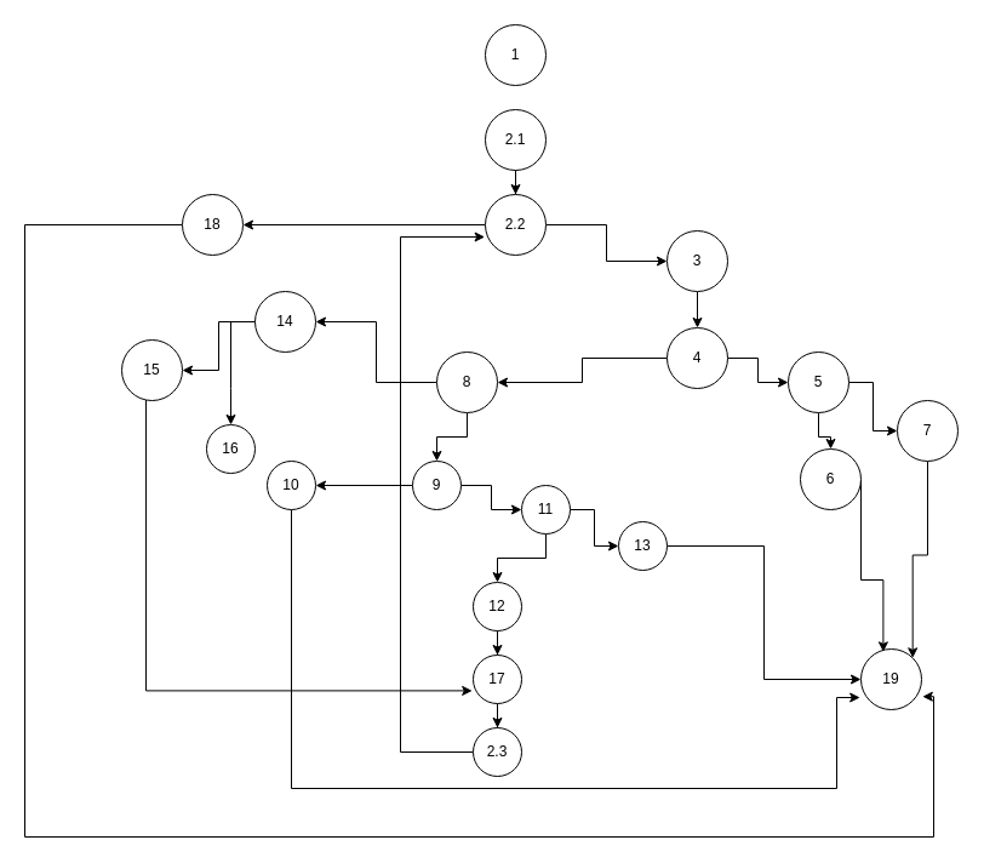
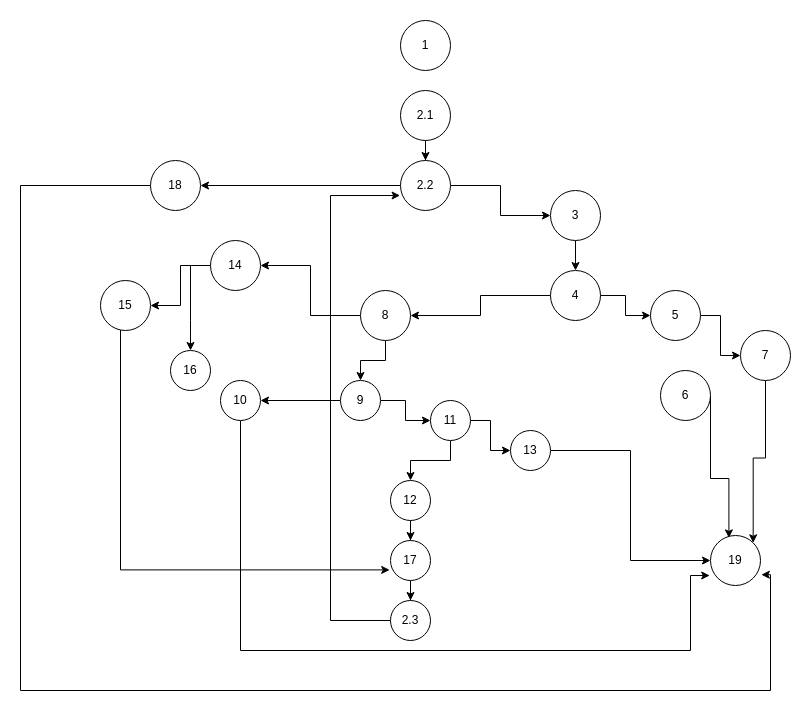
  <mxCell id="0" />
  <mxCell id="1" parent="0" />
  <mxCell id="2" value="1" style="ellipse;whiteSpace=wrap;html=1;aspect=fixed;" vertex="1" parent="1"><mxGeometry x="400" y="20" width="50" height="50" as="geometry" /></mxCell>
  <mxCell id="3" value="" style="edgeStyle=orthogonalEdgeStyle;rounded=0;orthogonalLoop=1;jettySize=auto;html=1;" edge="1" parent="1" source="4" target="7"><mxGeometry relative="1" as="geometry" /></mxCell>
  <mxCell id="4" value="2.1" style="ellipse;whiteSpace=wrap;html=1;aspect=fixed;" vertex="1" parent="1"><mxGeometry x="400" y="90" width="50" height="50" as="geometry" /></mxCell>
  <mxCell id="5" value="" style="edgeStyle=orthogonalEdgeStyle;rounded=0;orthogonalLoop=1;jettySize=auto;html=1;" edge="1" parent="1" source="7" target="9"><mxGeometry relative="1" as="geometry" /></mxCell>
  <mxCell id="6" value="" style="edgeStyle=orthogonalEdgeStyle;rounded=0;orthogonalLoop=1;jettySize=auto;html=1;" edge="1" parent="1" source="7" target="11"><mxGeometry relative="1" as="geometry" /></mxCell>
  <mxCell id="7" value="2.2" style="ellipse;whiteSpace=wrap;html=1;aspect=fixed;" vertex="1" parent="1"><mxGeometry x="400" y="160" width="50" height="50" as="geometry" /></mxCell>
  <mxCell id="8" value="" style="edgeStyle=orthogonalEdgeStyle;rounded=0;orthogonalLoop=1;jettySize=auto;html=1;" edge="1" parent="1" source="9" target="14"><mxGeometry relative="1" as="geometry" /></mxCell>
  <mxCell id="9" value="3" style="ellipse;whiteSpace=wrap;html=1;aspect=fixed;" vertex="1" parent="1"><mxGeometry x="550" y="190" width="50" height="50" as="geometry" /></mxCell>
  <mxCell id="10" style="edgeStyle=orthogonalEdgeStyle;rounded=0;orthogonalLoop=1;jettySize=auto;html=1;entryX=1.016;entryY=0.784;entryDx=0;entryDy=0;entryPerimeter=0;" edge="1" parent="1" source="11" target="25"><mxGeometry relative="1" as="geometry"><mxPoint x="770" y="570" as="targetPoint" /><Array as="points"><mxPoint x="20" y="185" /><mxPoint x="20" y="690" /><mxPoint x="770" y="690" /><mxPoint x="770" y="574" /></Array></mxGeometry></mxCell>
  <mxCell id="11" value="18" style="ellipse;whiteSpace=wrap;html=1;aspect=fixed;" vertex="1" parent="1"><mxGeometry x="150" y="160" width="50" height="50" as="geometry" /></mxCell>
  <mxCell id="12" value="" style="edgeStyle=orthogonalEdgeStyle;rounded=0;orthogonalLoop=1;jettySize=auto;html=1;" edge="1" parent="1" source="14" target="17"><mxGeometry relative="1" as="geometry" /></mxCell>
  <mxCell id="13" value="" style="edgeStyle=orthogonalEdgeStyle;rounded=0;orthogonalLoop=1;jettySize=auto;html=1;" edge="1" parent="1" source="14" target="20"><mxGeometry relative="1" as="geometry" /></mxCell>
  <mxCell id="14" value="4" style="ellipse;whiteSpace=wrap;html=1;aspect=fixed;" vertex="1" parent="1"><mxGeometry x="550" y="270" width="50" height="50" as="geometry" /></mxCell>
- <mxCell id="15" value="" style="edgeStyle=orthogonalEdgeStyle;rounded=0;orthogonalLoop=1;jettySize=auto;html=1;" edge="1" parent="1" source="17" target="22"><mxGeometry relative="1" as="geometry" /></mxCell>
  <mxCell id="16" value="" style="edgeStyle=orthogonalEdgeStyle;rounded=0;orthogonalLoop=1;jettySize=auto;html=1;" edge="1" parent="1" source="17" target="24"><mxGeometry relative="1" as="geometry" /></mxCell>
  <mxCell id="17" value="5" style="ellipse;whiteSpace=wrap;html=1;aspect=fixed;" vertex="1" parent="1"><mxGeometry x="650" y="290" width="50" height="50" as="geometry" /></mxCell>
  <mxCell id="18" value="" style="edgeStyle=orthogonalEdgeStyle;rounded=0;orthogonalLoop=1;jettySize=auto;html=1;" edge="1" parent="1" source="20" target="28"><mxGeometry relative="1" as="geometry" /></mxCell>
  <mxCell id="19" value="" style="edgeStyle=orthogonalEdgeStyle;rounded=0;orthogonalLoop=1;jettySize=auto;html=1;" edge="1" parent="1" source="20" target="44"><mxGeometry relative="1" as="geometry" /></mxCell>
  <mxCell id="20" value="8" style="ellipse;whiteSpace=wrap;html=1;aspect=fixed;" vertex="1" parent="1"><mxGeometry x="360" y="290" width="50" height="50" as="geometry" /></mxCell>
  <mxCell id="21" style="edgeStyle=orthogonalEdgeStyle;rounded=0;orthogonalLoop=1;jettySize=auto;html=1;entryX=0.368;entryY=0.048;entryDx=0;entryDy=0;entryPerimeter=0;" edge="1" parent="1" source="22" target="25"><mxGeometry relative="1" as="geometry"><Array as="points"><mxPoint x="710" y="478" /><mxPoint x="728" y="478" /></Array></mxGeometry></mxCell>
  <mxCell id="22" value="6" style="ellipse;whiteSpace=wrap;html=1;aspect=fixed;" vertex="1" parent="1"><mxGeometry x="660" y="370" width="50" height="50" as="geometry" /></mxCell>
  <mxCell id="23" style="edgeStyle=orthogonalEdgeStyle;rounded=0;orthogonalLoop=1;jettySize=auto;html=1;entryX=1;entryY=0;entryDx=0;entryDy=0;" edge="1" parent="1" source="24" target="25"><mxGeometry relative="1" as="geometry" /></mxCell>
  <mxCell id="24" value="7" style="ellipse;whiteSpace=wrap;html=1;aspect=fixed;" vertex="1" parent="1"><mxGeometry x="740" y="330" width="50" height="50" as="geometry" /></mxCell>
  <mxCell id="25" value="19" style="ellipse;whiteSpace=wrap;html=1;aspect=fixed;" vertex="1" parent="1"><mxGeometry x="710" y="535" width="50" height="50" as="geometry" /></mxCell>
  <mxCell id="26" value="" style="edgeStyle=orthogonalEdgeStyle;rounded=0;orthogonalLoop=1;jettySize=auto;html=1;" edge="1" parent="1" source="28" target="30"><mxGeometry relative="1" as="geometry" /></mxCell>
  <mxCell id="27" value="" style="edgeStyle=orthogonalEdgeStyle;rounded=0;orthogonalLoop=1;jettySize=auto;html=1;" edge="1" parent="1" source="28" target="33"><mxGeometry relative="1" as="geometry" /></mxCell>
  <mxCell id="28" value="9" style="ellipse;whiteSpace=wrap;html=1;aspect=fixed;" vertex="1" parent="1"><mxGeometry x="340" y="380" width="40" height="40" as="geometry" /></mxCell>
  <mxCell id="29" style="edgeStyle=orthogonalEdgeStyle;rounded=0;orthogonalLoop=1;jettySize=auto;html=1;entryX=-0.016;entryY=0.8;entryDx=0;entryDy=0;entryPerimeter=0;" edge="1" parent="1" source="30" target="25"><mxGeometry relative="1" as="geometry"><Array as="points"><mxPoint x="240" y="650" /><mxPoint x="690" y="650" /><mxPoint x="690" y="575" /></Array></mxGeometry></mxCell>
  <mxCell id="30" value="10" style="ellipse;whiteSpace=wrap;html=1;aspect=fixed;" vertex="1" parent="1"><mxGeometry x="220" y="380" width="40" height="40" as="geometry" /></mxCell>
  <mxCell id="31" value="" style="edgeStyle=orthogonalEdgeStyle;rounded=0;orthogonalLoop=1;jettySize=auto;html=1;" edge="1" parent="1" source="33" target="35"><mxGeometry relative="1" as="geometry" /></mxCell>
  <mxCell id="32" value="" style="edgeStyle=orthogonalEdgeStyle;rounded=0;orthogonalLoop=1;jettySize=auto;html=1;" edge="1" parent="1" source="33" target="41"><mxGeometry relative="1" as="geometry" /></mxCell>
  <mxCell id="33" value="11" style="ellipse;whiteSpace=wrap;html=1;aspect=fixed;" vertex="1" parent="1"><mxGeometry x="430" y="400" width="40" height="40" as="geometry" /></mxCell>
  <mxCell id="34" value="" style="edgeStyle=orthogonalEdgeStyle;rounded=0;orthogonalLoop=1;jettySize=auto;html=1;" edge="1" parent="1" source="35" target="37"><mxGeometry relative="1" as="geometry" /></mxCell>
  <mxCell id="35" value="12" style="ellipse;whiteSpace=wrap;html=1;aspect=fixed;" vertex="1" parent="1"><mxGeometry x="390" y="480" width="40" height="40" as="geometry" /></mxCell>
  <mxCell id="36" value="" style="edgeStyle=orthogonalEdgeStyle;rounded=0;orthogonalLoop=1;jettySize=auto;html=1;" edge="1" parent="1" source="37" target="39"><mxGeometry relative="1" as="geometry" /></mxCell>
  <mxCell id="37" value="17" style="ellipse;whiteSpace=wrap;html=1;aspect=fixed;" vertex="1" parent="1"><mxGeometry x="390" y="540" width="40" height="40" as="geometry" /></mxCell>
  <mxCell id="38" style="edgeStyle=orthogonalEdgeStyle;rounded=0;orthogonalLoop=1;jettySize=auto;html=1;entryX=-0.008;entryY=0.7;entryDx=0;entryDy=0;entryPerimeter=0;" edge="1" parent="1" source="39" target="7"><mxGeometry relative="1" as="geometry"><mxPoint x="330" y="340" as="targetPoint" /><Array as="points"><mxPoint x="330" y="620" /><mxPoint x="330" y="195" /></Array></mxGeometry></mxCell>
  <mxCell id="39" value="2.3" style="ellipse;whiteSpace=wrap;html=1;aspect=fixed;" vertex="1" parent="1"><mxGeometry x="390" y="600" width="40" height="40" as="geometry" /></mxCell>
  <mxCell id="40" style="edgeStyle=orthogonalEdgeStyle;rounded=0;orthogonalLoop=1;jettySize=auto;html=1;entryX=0;entryY=0.5;entryDx=0;entryDy=0;" edge="1" parent="1" source="41" target="25"><mxGeometry relative="1" as="geometry" /></mxCell>
  <mxCell id="41" value="13" style="ellipse;whiteSpace=wrap;html=1;aspect=fixed;" vertex="1" parent="1"><mxGeometry x="510" y="430" width="40" height="40" as="geometry" /></mxCell>
  <mxCell id="42" value="" style="edgeStyle=orthogonalEdgeStyle;rounded=0;orthogonalLoop=1;jettySize=auto;html=1;" edge="1" parent="1" source="44" target="46"><mxGeometry relative="1" as="geometry" /></mxCell>
  <mxCell id="43" style="edgeStyle=orthogonalEdgeStyle;rounded=0;orthogonalLoop=1;jettySize=auto;html=1;" edge="1" parent="1" source="44"><mxGeometry relative="1" as="geometry"><mxPoint x="190" y="350" as="targetPoint" /></mxGeometry></mxCell>
  <mxCell id="44" value="14" style="ellipse;whiteSpace=wrap;html=1;aspect=fixed;" vertex="1" parent="1"><mxGeometry x="210" y="240" width="50" height="50" as="geometry" /></mxCell>
  <mxCell id="45" style="edgeStyle=orthogonalEdgeStyle;rounded=0;orthogonalLoop=1;jettySize=auto;html=1;entryX=-0.02;entryY=0.735;entryDx=0;entryDy=0;entryPerimeter=0;" edge="1" parent="1" source="46" target="37"><mxGeometry relative="1" as="geometry"><Array as="points"><mxPoint x="120" y="569" /></Array></mxGeometry></mxCell>
  <mxCell id="46" value="15" style="ellipse;whiteSpace=wrap;html=1;aspect=fixed;" vertex="1" parent="1"><mxGeometry x="100" y="280" width="50" height="50" as="geometry" /></mxCell>
  <mxCell id="47" value="16" style="ellipse;whiteSpace=wrap;html=1;aspect=fixed;" vertex="1" parent="1"><mxGeometry x="170" y="350" width="40" height="40" as="geometry" /></mxCell>
